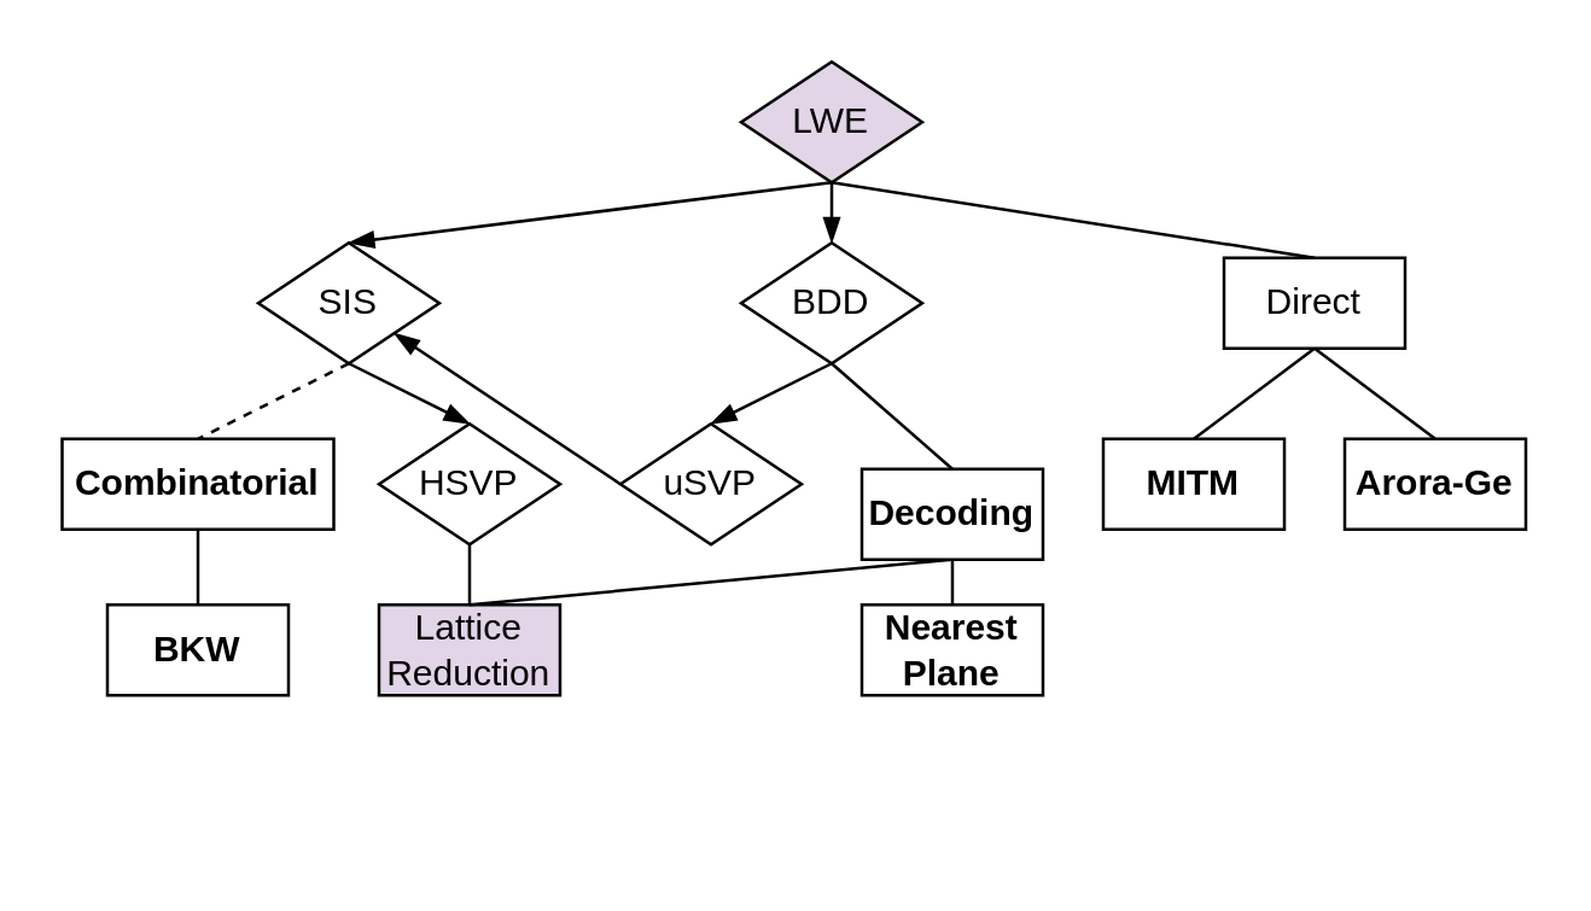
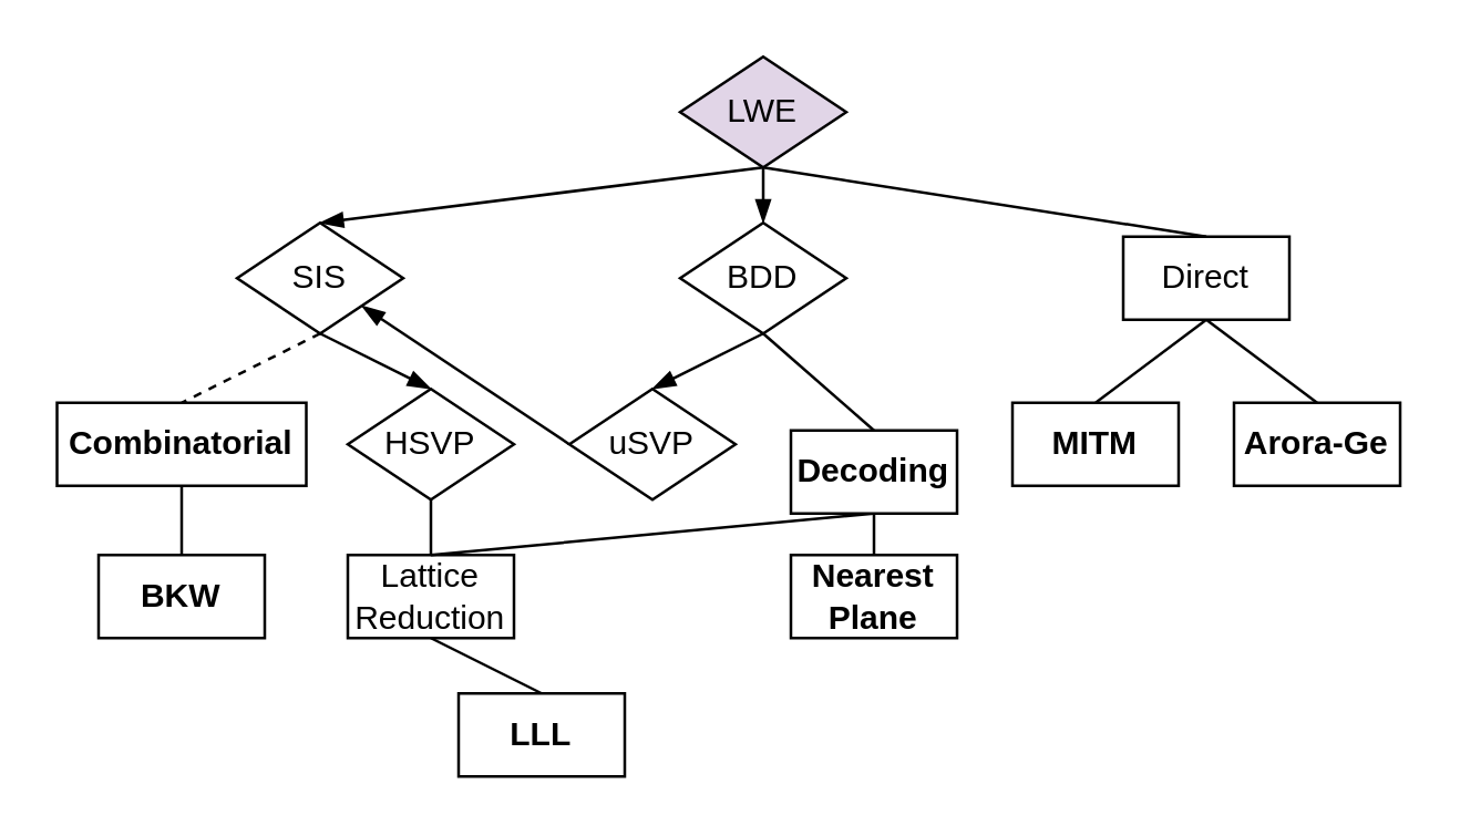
  <mxCell id="0" />
  <mxCell id="1" parent="0" />
  <mxCell id="2" style="orthogonalLoop=1;jettySize=auto;html=1;exitX=0.5;exitY=1;exitDx=0;exitDy=0;endArrow=blockThin;endFill=1;entryX=0.5;entryY=0;entryDx=0;entryDy=0;" edge="1" parent="1" source="20" target="21"><mxGeometry relative="1" as="geometry"><mxPoint x="305" y="100" as="sourcePoint" /><mxPoint x="145" y="140" as="targetPoint" /></mxGeometry></mxCell>
  <mxCell id="3" style="rounded=0;orthogonalLoop=1;jettySize=auto;html=1;exitX=0.5;exitY=1;exitDx=0;exitDy=0;endArrow=blockThin;endFill=1;entryX=0.5;entryY=0;entryDx=0;entryDy=0;" edge="1" parent="1" source="20" target="23"><mxGeometry relative="1" as="geometry"><mxPoint x="305" y="100" as="sourcePoint" /><mxPoint x="305" y="120" as="targetPoint" /></mxGeometry></mxCell>
  <mxCell id="4" style="orthogonalLoop=1;jettySize=auto;html=1;exitX=0.5;exitY=1;exitDx=0;exitDy=0;entryX=0.5;entryY=0;entryDx=0;entryDy=0;endArrow=none;endFill=0;" edge="1" parent="1" source="20" target="10"><mxGeometry relative="1" as="geometry"><mxPoint x="305" y="100" as="sourcePoint" /></mxGeometry></mxCell>
  <mxCell id="5" style="orthogonalLoop=1;jettySize=auto;html=1;exitX=0.5;exitY=1;exitDx=0;exitDy=0;entryX=0.5;entryY=0;entryDx=0;entryDy=0;endArrow=none;endFill=0;dashed=1;" edge="1" parent="1" source="21" target="12"><mxGeometry relative="1" as="geometry"><mxPoint x="105" y="210" as="sourcePoint" /></mxGeometry></mxCell>
  <mxCell id="6" style="orthogonalLoop=1;jettySize=auto;html=1;exitX=0;exitY=0.5;exitDx=0;exitDy=0;endArrow=blockThin;endFill=1;" edge="1" parent="1" source="24" target="21"><mxGeometry relative="1" as="geometry"><mxPoint x="290" y="270" as="sourcePoint" /><mxPoint x="330" y="310" as="targetPoint" /></mxGeometry></mxCell>
  <mxCell id="7" style="orthogonalLoop=1;jettySize=auto;html=1;exitX=0.5;exitY=1;exitDx=0;exitDy=0;entryX=0.5;entryY=0;entryDx=0;entryDy=0;endArrow=blockThin;endFill=1;" edge="1" parent="1" source="21" target="27"><mxGeometry relative="1" as="geometry"><mxPoint x="260" y="270" as="sourcePoint" /></mxGeometry></mxCell>
  <mxCell id="8" style="orthogonalLoop=1;jettySize=auto;html=1;exitX=0.5;exitY=1;exitDx=0;exitDy=0;entryX=0.5;entryY=0;entryDx=0;entryDy=0;endArrow=none;endFill=0;" edge="1" parent="1" source="10" target="18"><mxGeometry relative="1" as="geometry" /></mxCell>
  <mxCell id="9" style="orthogonalLoop=1;jettySize=auto;html=1;exitX=0.5;exitY=1;exitDx=0;exitDy=0;entryX=0.5;entryY=0;entryDx=0;entryDy=0;endArrow=none;endFill=0;" edge="1" parent="1" source="10" target="19"><mxGeometry relative="1" as="geometry" /></mxCell>
  <mxCell id="10" value="Direct" style="rounded=0;whiteSpace=wrap;html=1;" vertex="1" parent="1"><mxGeometry x="405" y="85" width="60" height="30" as="geometry" /></mxCell>
  <mxCell id="11" style="orthogonalLoop=1;jettySize=auto;html=1;exitX=0.5;exitY=1;exitDx=0;exitDy=0;entryX=0.5;entryY=0;entryDx=0;entryDy=0;endArrow=none;endFill=0;startArrow=none;startFill=0;" edge="1" parent="1" source="12" target="13"><mxGeometry relative="1" as="geometry" /></mxCell>
  <mxCell id="12" value="&lt;b&gt;Combinatorial&lt;/b&gt;" style="rounded=0;whiteSpace=wrap;html=1;" vertex="1" parent="1"><mxGeometry x="20" y="145" width="90" height="30" as="geometry" /></mxCell>
  <mxCell id="13" value="&lt;b&gt;BKW&lt;/b&gt;" style="rounded=0;whiteSpace=wrap;html=1;" vertex="1" parent="1"><mxGeometry x="35" y="200" width="60" height="30" as="geometry" /></mxCell>
- <mxCell id="15" value="Lattice Reduction" style="rounded=0;whiteSpace=wrap;html=1;fillColor=#e1d5e7;" vertex="1" parent="1"><mxGeometry x="125" y="200" width="60" height="30" as="geometry" /></mxCell>
+ <mxCell id="14" style="edgeStyle=none;orthogonalLoop=1;jettySize=auto;html=1;exitX=0.5;exitY=1;exitDx=0;exitDy=0;entryX=0.5;entryY=0;entryDx=0;entryDy=0;endArrow=none;endFill=0;" edge="1" parent="1" source="15" target="28"><mxGeometry relative="1" as="geometry" /></mxCell>
+ <mxCell id="15" value="Lattice Reduction" style="rounded=0;whiteSpace=wrap;html=1;" vertex="1" parent="1"><mxGeometry x="125" y="200" width="60" height="30" as="geometry" /></mxCell>
  <mxCell id="16" style="edgeStyle=none;orthogonalLoop=1;jettySize=auto;html=1;exitX=0.5;exitY=1;exitDx=0;exitDy=0;entryX=0.5;entryY=0;entryDx=0;entryDy=0;endArrow=none;endFill=0;" edge="1" parent="1" source="17" target="15"><mxGeometry relative="1" as="geometry" /></mxCell>
  <mxCell id="17" value="&lt;b&gt;Decoding&lt;/b&gt;" style="rounded=0;whiteSpace=wrap;html=1;" vertex="1" parent="1"><mxGeometry x="285" y="155" width="60" height="30" as="geometry" /></mxCell>
  <mxCell id="18" value="&lt;b&gt;MITM&lt;/b&gt;" style="rounded=0;whiteSpace=wrap;html=1;" vertex="1" parent="1"><mxGeometry x="365" y="145" width="60" height="30" as="geometry" /></mxCell>
  <mxCell id="19" value="&lt;b&gt;Arora-Ge&lt;/b&gt;" style="rounded=0;whiteSpace=wrap;html=1;" vertex="1" parent="1"><mxGeometry x="445" y="145" width="60" height="30" as="geometry" /></mxCell>
  <mxCell id="20" value="LWE" style="rhombus;whiteSpace=wrap;html=1;fillColor=#e1d5e7;" vertex="1" parent="1"><mxGeometry x="245" y="20" width="60" height="40" as="geometry" /></mxCell>
  <mxCell id="21" value="SIS" style="rhombus;whiteSpace=wrap;html=1;" vertex="1" parent="1"><mxGeometry x="85" y="80" width="60" height="40" as="geometry" /></mxCell>
  <mxCell id="22" style="edgeStyle=none;orthogonalLoop=1;jettySize=auto;html=1;exitX=0.5;exitY=1;exitDx=0;exitDy=0;entryX=0.5;entryY=0;entryDx=0;entryDy=0;endArrow=none;endFill=0;" edge="1" parent="1" source="23" target="17"><mxGeometry relative="1" as="geometry" /></mxCell>
  <mxCell id="23" value="BDD" style="rhombus;whiteSpace=wrap;html=1;" vertex="1" parent="1"><mxGeometry x="245" y="80" width="60" height="40" as="geometry" /></mxCell>
  <mxCell id="24" value="uSVP" style="rhombus;whiteSpace=wrap;html=1;" vertex="1" parent="1"><mxGeometry x="205" y="140" width="60" height="40" as="geometry" /></mxCell>
  <mxCell id="25" style="rounded=0;orthogonalLoop=1;jettySize=auto;html=1;exitX=0.5;exitY=1;exitDx=0;exitDy=0;endArrow=blockThin;endFill=1;entryX=0.5;entryY=0;entryDx=0;entryDy=0;" edge="1" parent="1" source="23" target="24"><mxGeometry relative="1" as="geometry"><mxPoint x="285" y="70" as="sourcePoint" /><mxPoint x="285" y="110" as="targetPoint" /></mxGeometry></mxCell>
  <mxCell id="26" style="edgeStyle=none;orthogonalLoop=1;jettySize=auto;html=1;exitX=0.5;exitY=1;exitDx=0;exitDy=0;entryX=0.5;entryY=0;entryDx=0;entryDy=0;endArrow=none;endFill=0;" edge="1" parent="1" source="27" target="15"><mxGeometry relative="1" as="geometry" /></mxCell>
  <mxCell id="27" value="HSVP" style="rhombus;whiteSpace=wrap;html=1;" vertex="1" parent="1"><mxGeometry x="125" y="140" width="60" height="40" as="geometry" /></mxCell>
+ <mxCell id="28" value="&lt;b&gt;LLL&lt;/b&gt;" style="rounded=0;whiteSpace=wrap;html=1;" vertex="1" parent="1"><mxGeometry x="165" y="250" width="60" height="30" as="geometry" /></mxCell>
  <mxCell id="29" style="edgeStyle=none;orthogonalLoop=1;jettySize=auto;html=1;exitX=0.5;exitY=0;exitDx=0;exitDy=0;entryX=0.5;entryY=1;entryDx=0;entryDy=0;endArrow=none;endFill=0;" edge="1" parent="1" source="30" target="17"><mxGeometry relative="1" as="geometry" /></mxCell>
  <mxCell id="30" value="&lt;b&gt;Nearest Plane&lt;/b&gt;" style="rounded=0;whiteSpace=wrap;html=1;" vertex="1" parent="1"><mxGeometry x="285" y="200" width="60" height="30" as="geometry" /></mxCell>
